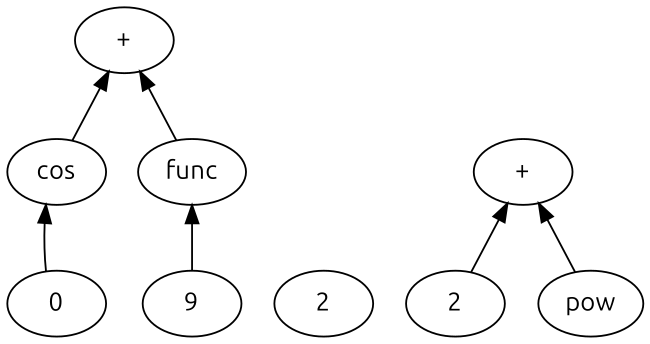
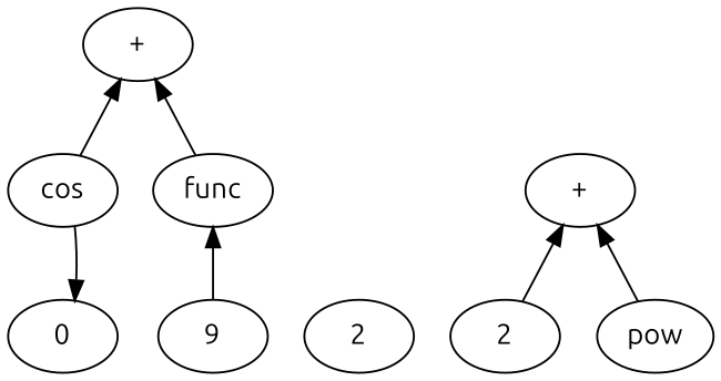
  digraph {
    fontname=Ubuntu
    rankdir=BT
    node [fontname=Ubuntu]
    edge [fontname=Ubuntu]
    n1 [label=0]
    n2 [label=cos]
    n3 [label="+"]
    n4 [label=9]
    n5 [label=func]
    n6 [label=2]
    n7 [label=2]
    n8 [label="+"]
    n9 [label=pow]
-   n1 -> n2
+   n2 -> n1
    n2 -> n3
    n4 -> n5
    n5 -> n3
    n7 -> n8
    n9 -> n8
  }
